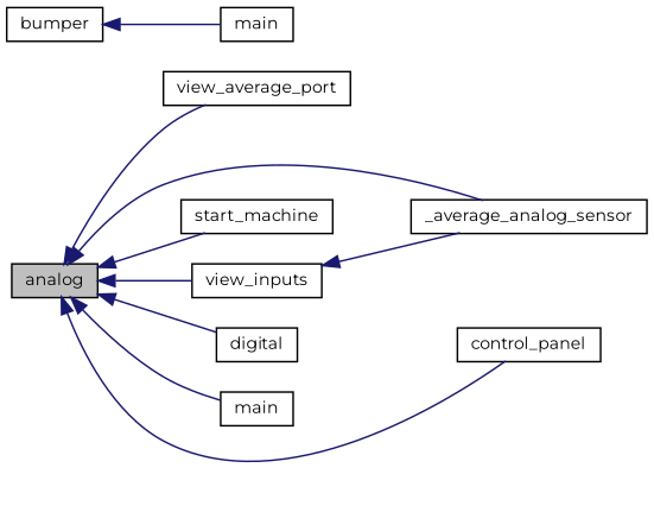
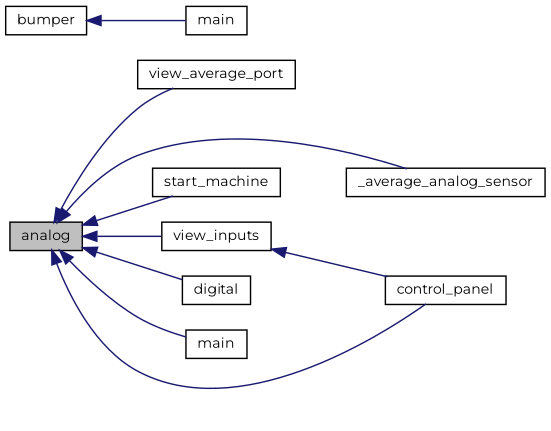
  digraph {
    fontname=Montserrat
    rankdir=LR
    node [color=black fillcolor=white fontname=Montserrat fontsize=10 shape=record style=filled]
    edge [color=midnightblue dir=back fontname=Montserrat fontsize=10 labelfontname=Helvetica labelfontsize=10 style=solid]
    n1 [fillcolor=grey75 fontcolor=black height=0.2 label=analog width=0.4]
    n2 [height=0.2 label=view_average_port width=0.4]
    n3 [height=0.2 label=view_inputs width=0.4]
    n4 [height=0.2 label=start_machine width=0.4]
    n5 [height=0.2 label=_average_analog_sensor width=0.4]
    n6 [height=0.2 label=digital width=0.4]
    n7 [height=0.2 label=main width=0.4]
    n8 [height=0.2 label=control_panel width=0.4]
    n9 [height=0.2 label=bumper width=0.4]
    n10 [height=0.2 label=main width=0.4]
    n1 -> n2
    n1 -> n3
    n1 -> n4
    n1 -> n5
    n1 -> n6
    n1 -> n7
    n1 -> n8
-   n3 -> n5
+   n3 -> n8
    n9 -> n10
  }
